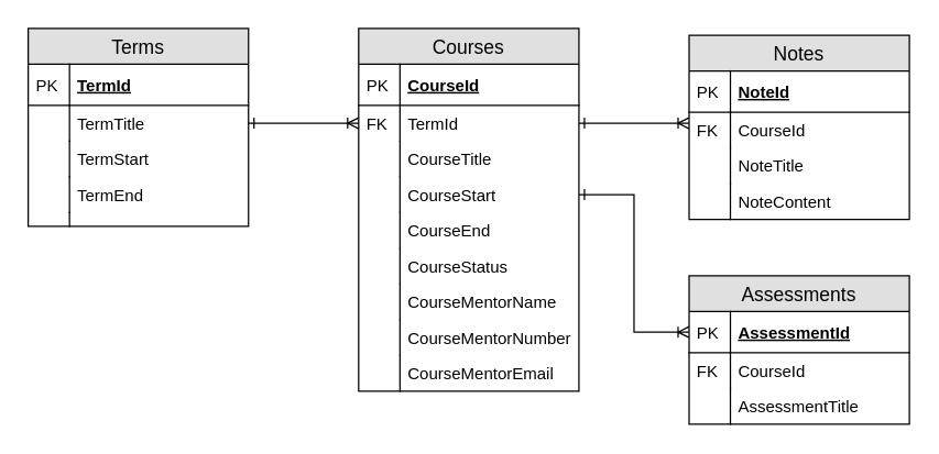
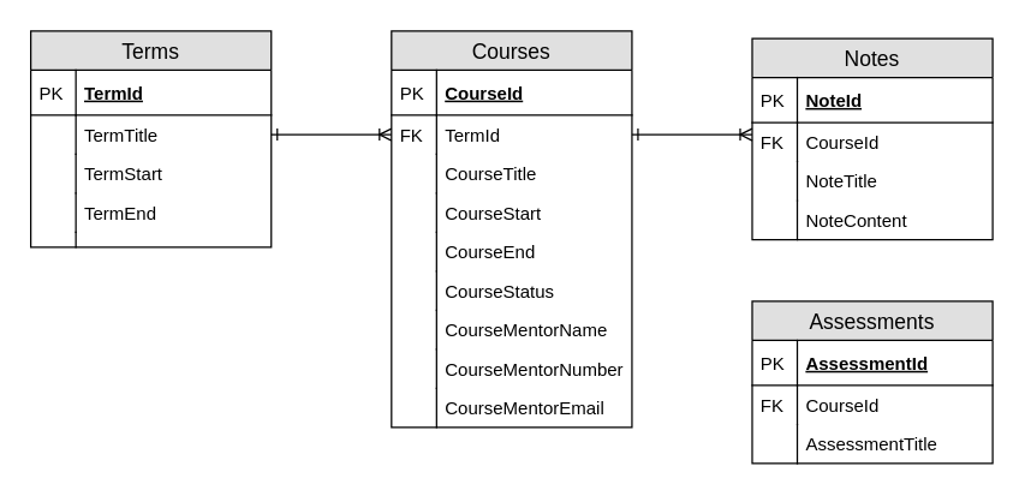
  <mxCell id="0" />
  <mxCell id="1" parent="0" />
  <mxCell id="2" value="Terms" style="swimlane;fontStyle=0;childLayout=stackLayout;horizontal=1;startSize=26;fillColor=#e0e0e0;horizontalStack=0;resizeParent=1;resizeParentMax=0;resizeLast=0;collapsible=1;marginBottom=0;swimlaneFillColor=#ffffff;align=center;fontSize=14;" vertex="1" parent="1"><mxGeometry x="20" y="20" width="160" height="144" as="geometry" /></mxCell>
  <mxCell id="3" value="TermId" style="shape=partialRectangle;top=0;left=0;right=0;bottom=1;align=left;verticalAlign=middle;fillColor=none;spacingLeft=34;spacingRight=4;overflow=hidden;rotatable=0;points=[[0,0.5],[1,0.5]];portConstraint=eastwest;dropTarget=0;fontStyle=5;fontSize=12;" vertex="1" parent="2"><mxGeometry y="26" width="160" height="30" as="geometry" /></mxCell>
  <mxCell id="4" value="PK" style="shape=partialRectangle;top=0;left=0;bottom=0;fillColor=none;align=left;verticalAlign=middle;spacingLeft=4;spacingRight=4;overflow=hidden;rotatable=0;points=[];portConstraint=eastwest;part=1;fontSize=12;" vertex="1" connectable="0" parent="3"><mxGeometry width="30" height="30" as="geometry" /></mxCell>
  <mxCell id="5" value="TermTitle" style="shape=partialRectangle;top=0;left=0;right=0;bottom=0;align=left;verticalAlign=top;fillColor=none;spacingLeft=34;spacingRight=4;overflow=hidden;rotatable=0;points=[[0,0.5],[1,0.5]];portConstraint=eastwest;dropTarget=0;fontSize=12;" vertex="1" parent="2"><mxGeometry y="56" width="160" height="26" as="geometry" /></mxCell>
  <mxCell id="6" value="" style="shape=partialRectangle;top=0;left=0;bottom=0;fillColor=none;align=left;verticalAlign=top;spacingLeft=4;spacingRight=4;overflow=hidden;rotatable=0;points=[];portConstraint=eastwest;part=1;fontSize=12;" vertex="1" connectable="0" parent="5"><mxGeometry width="30" height="26" as="geometry" /></mxCell>
  <mxCell id="7" value="TermStart" style="shape=partialRectangle;top=0;left=0;right=0;bottom=0;align=left;verticalAlign=top;fillColor=none;spacingLeft=34;spacingRight=4;overflow=hidden;rotatable=0;points=[[0,0.5],[1,0.5]];portConstraint=eastwest;dropTarget=0;fontSize=12;" vertex="1" parent="2"><mxGeometry y="82" width="160" height="26" as="geometry" /></mxCell>
  <mxCell id="8" value="" style="shape=partialRectangle;top=0;left=0;bottom=0;fillColor=none;align=left;verticalAlign=top;spacingLeft=4;spacingRight=4;overflow=hidden;rotatable=0;points=[];portConstraint=eastwest;part=1;fontSize=12;" vertex="1" connectable="0" parent="7"><mxGeometry width="30" height="26" as="geometry" /></mxCell>
  <mxCell id="9" value="TermEnd" style="shape=partialRectangle;top=0;left=0;right=0;bottom=0;align=left;verticalAlign=top;fillColor=none;spacingLeft=34;spacingRight=4;overflow=hidden;rotatable=0;points=[[0,0.5],[1,0.5]];portConstraint=eastwest;dropTarget=0;fontSize=12;" vertex="1" parent="2"><mxGeometry y="108" width="160" height="26" as="geometry" /></mxCell>
  <mxCell id="10" value="" style="shape=partialRectangle;top=0;left=0;bottom=0;fillColor=none;align=left;verticalAlign=top;spacingLeft=4;spacingRight=4;overflow=hidden;rotatable=0;points=[];portConstraint=eastwest;part=1;fontSize=12;" vertex="1" connectable="0" parent="9"><mxGeometry width="30" height="26" as="geometry" /></mxCell>
  <mxCell id="11" value="" style="shape=partialRectangle;top=0;left=0;right=0;bottom=0;align=left;verticalAlign=top;fillColor=none;spacingLeft=34;spacingRight=4;overflow=hidden;rotatable=0;points=[[0,0.5],[1,0.5]];portConstraint=eastwest;dropTarget=0;fontSize=12;" vertex="1" parent="2"><mxGeometry y="134" width="160" height="10" as="geometry" /></mxCell>
  <mxCell id="12" value="" style="shape=partialRectangle;top=0;left=0;bottom=0;fillColor=none;align=left;verticalAlign=top;spacingLeft=4;spacingRight=4;overflow=hidden;rotatable=0;points=[];portConstraint=eastwest;part=1;fontSize=12;" vertex="1" connectable="0" parent="11"><mxGeometry width="30" height="10" as="geometry" /></mxCell>
  <mxCell id="13" value="Courses" style="swimlane;fontStyle=0;childLayout=stackLayout;horizontal=1;startSize=26;fillColor=#e0e0e0;horizontalStack=0;resizeParent=1;resizeParentMax=0;resizeLast=0;collapsible=1;marginBottom=0;swimlaneFillColor=#ffffff;align=center;fontSize=14;" vertex="1" parent="1"><mxGeometry x="260" y="20" width="160" height="264" as="geometry" /></mxCell>
  <mxCell id="14" value="CourseId" style="shape=partialRectangle;top=0;left=0;right=0;bottom=1;align=left;verticalAlign=middle;fillColor=none;spacingLeft=34;spacingRight=4;overflow=hidden;rotatable=0;points=[[0,0.5],[1,0.5]];portConstraint=eastwest;dropTarget=0;fontStyle=5;fontSize=12;" vertex="1" parent="13"><mxGeometry y="26" width="160" height="30" as="geometry" /></mxCell>
  <mxCell id="15" value="PK" style="shape=partialRectangle;top=0;left=0;bottom=0;fillColor=none;align=left;verticalAlign=middle;spacingLeft=4;spacingRight=4;overflow=hidden;rotatable=0;points=[];portConstraint=eastwest;part=1;fontSize=12;" vertex="1" connectable="0" parent="14"><mxGeometry width="30" height="30" as="geometry" /></mxCell>
  <mxCell id="16" value="TermId" style="shape=partialRectangle;top=0;left=0;right=0;bottom=0;align=left;verticalAlign=top;fillColor=none;spacingLeft=34;spacingRight=4;overflow=hidden;rotatable=0;points=[[0,0.5],[1,0.5]];portConstraint=eastwest;dropTarget=0;fontSize=12;" vertex="1" parent="13"><mxGeometry y="56" width="160" height="26" as="geometry" /></mxCell>
  <mxCell id="17" value="FK" style="shape=partialRectangle;top=0;left=0;bottom=0;fillColor=none;align=left;verticalAlign=top;spacingLeft=4;spacingRight=4;overflow=hidden;rotatable=0;points=[];portConstraint=eastwest;part=1;fontSize=12;" vertex="1" connectable="0" parent="16"><mxGeometry width="30" height="26" as="geometry" /></mxCell>
  <mxCell id="18" value="CourseTitle" style="shape=partialRectangle;top=0;left=0;right=0;bottom=0;align=left;verticalAlign=top;fillColor=none;spacingLeft=34;spacingRight=4;overflow=hidden;rotatable=0;points=[[0,0.5],[1,0.5]];portConstraint=eastwest;dropTarget=0;fontSize=12;" vertex="1" parent="13"><mxGeometry y="82" width="160" height="26" as="geometry" /></mxCell>
  <mxCell id="19" value="" style="shape=partialRectangle;top=0;left=0;bottom=0;fillColor=none;align=left;verticalAlign=top;spacingLeft=4;spacingRight=4;overflow=hidden;rotatable=0;points=[];portConstraint=eastwest;part=1;fontSize=12;" vertex="1" connectable="0" parent="18"><mxGeometry width="30" height="26" as="geometry" /></mxCell>
  <mxCell id="20" value="CourseStart&#10;" style="shape=partialRectangle;top=0;left=0;right=0;bottom=0;align=left;verticalAlign=top;fillColor=none;spacingLeft=34;spacingRight=4;overflow=hidden;rotatable=0;points=[[0,0.5],[1,0.5]];portConstraint=eastwest;dropTarget=0;fontSize=12;" vertex="1" parent="13"><mxGeometry y="108" width="160" height="26" as="geometry" /></mxCell>
  <mxCell id="21" value="" style="shape=partialRectangle;top=0;left=0;bottom=0;fillColor=none;align=left;verticalAlign=top;spacingLeft=4;spacingRight=4;overflow=hidden;rotatable=0;points=[];portConstraint=eastwest;part=1;fontSize=12;" vertex="1" connectable="0" parent="20"><mxGeometry width="30" height="26" as="geometry" /></mxCell>
  <mxCell id="22" value="CourseEnd" style="shape=partialRectangle;top=0;left=0;right=0;bottom=0;align=left;verticalAlign=top;fillColor=none;spacingLeft=34;spacingRight=4;overflow=hidden;rotatable=0;points=[[0,0.5],[1,0.5]];portConstraint=eastwest;dropTarget=0;fontSize=12;" vertex="1" parent="13"><mxGeometry y="134" width="160" height="26" as="geometry" /></mxCell>
  <mxCell id="23" value="" style="shape=partialRectangle;top=0;left=0;bottom=0;fillColor=none;align=left;verticalAlign=top;spacingLeft=4;spacingRight=4;overflow=hidden;rotatable=0;points=[];portConstraint=eastwest;part=1;fontSize=12;" vertex="1" connectable="0" parent="22"><mxGeometry width="30" height="26" as="geometry" /></mxCell>
  <mxCell id="24" value="CourseStatus" style="shape=partialRectangle;top=0;left=0;right=0;bottom=0;align=left;verticalAlign=top;fillColor=none;spacingLeft=34;spacingRight=4;overflow=hidden;rotatable=0;points=[[0,0.5],[1,0.5]];portConstraint=eastwest;dropTarget=0;fontSize=12;" vertex="1" parent="13"><mxGeometry y="160" width="160" height="26" as="geometry" /></mxCell>
  <mxCell id="25" value="" style="shape=partialRectangle;top=0;left=0;bottom=0;fillColor=none;align=left;verticalAlign=top;spacingLeft=4;spacingRight=4;overflow=hidden;rotatable=0;points=[];portConstraint=eastwest;part=1;fontSize=12;" vertex="1" connectable="0" parent="24"><mxGeometry width="30" height="26" as="geometry" /></mxCell>
  <mxCell id="26" value="CourseMentorName" style="shape=partialRectangle;top=0;left=0;right=0;bottom=0;align=left;verticalAlign=top;fillColor=none;spacingLeft=34;spacingRight=4;overflow=hidden;rotatable=0;points=[[0,0.5],[1,0.5]];portConstraint=eastwest;dropTarget=0;fontSize=12;" vertex="1" parent="13"><mxGeometry y="186" width="160" height="26" as="geometry" /></mxCell>
  <mxCell id="27" value="" style="shape=partialRectangle;top=0;left=0;bottom=0;fillColor=none;align=left;verticalAlign=top;spacingLeft=4;spacingRight=4;overflow=hidden;rotatable=0;points=[];portConstraint=eastwest;part=1;fontSize=12;" vertex="1" connectable="0" parent="26"><mxGeometry width="30" height="26" as="geometry" /></mxCell>
  <mxCell id="28" value="CourseMentorNumber" style="shape=partialRectangle;top=0;left=0;right=0;bottom=0;align=left;verticalAlign=top;fillColor=none;spacingLeft=34;spacingRight=4;overflow=hidden;rotatable=0;points=[[0,0.5],[1,0.5]];portConstraint=eastwest;dropTarget=0;fontSize=12;" vertex="1" parent="13"><mxGeometry y="212" width="160" height="26" as="geometry" /></mxCell>
  <mxCell id="29" value="" style="shape=partialRectangle;top=0;left=0;bottom=0;fillColor=none;align=left;verticalAlign=top;spacingLeft=4;spacingRight=4;overflow=hidden;rotatable=0;points=[];portConstraint=eastwest;part=1;fontSize=12;" vertex="1" connectable="0" parent="28"><mxGeometry width="30" height="26" as="geometry" /></mxCell>
  <mxCell id="30" value="CourseMentorEmail" style="shape=partialRectangle;top=0;left=0;right=0;bottom=0;align=left;verticalAlign=top;fillColor=none;spacingLeft=34;spacingRight=4;overflow=hidden;rotatable=0;points=[[0,0.5],[1,0.5]];portConstraint=eastwest;dropTarget=0;fontSize=12;" vertex="1" parent="13"><mxGeometry y="238" width="160" height="26" as="geometry" /></mxCell>
  <mxCell id="31" value="" style="shape=partialRectangle;top=0;left=0;bottom=0;fillColor=none;align=left;verticalAlign=top;spacingLeft=4;spacingRight=4;overflow=hidden;rotatable=0;points=[];portConstraint=eastwest;part=1;fontSize=12;" vertex="1" connectable="0" parent="30"><mxGeometry width="30" height="26" as="geometry" /></mxCell>
  <mxCell id="32" value="Notes" style="swimlane;fontStyle=0;childLayout=stackLayout;horizontal=1;startSize=26;fillColor=#e0e0e0;horizontalStack=0;resizeParent=1;resizeParentMax=0;resizeLast=0;collapsible=1;marginBottom=0;swimlaneFillColor=#ffffff;align=center;fontSize=14;" vertex="1" parent="1"><mxGeometry x="500" y="25" width="160" height="134" as="geometry" /></mxCell>
  <mxCell id="33" value="NoteId" style="shape=partialRectangle;top=0;left=0;right=0;bottom=1;align=left;verticalAlign=middle;fillColor=none;spacingLeft=34;spacingRight=4;overflow=hidden;rotatable=0;points=[[0,0.5],[1,0.5]];portConstraint=eastwest;dropTarget=0;fontStyle=5;fontSize=12;" vertex="1" parent="32"><mxGeometry y="26" width="160" height="30" as="geometry" /></mxCell>
  <mxCell id="34" value="PK" style="shape=partialRectangle;top=0;left=0;bottom=0;fillColor=none;align=left;verticalAlign=middle;spacingLeft=4;spacingRight=4;overflow=hidden;rotatable=0;points=[];portConstraint=eastwest;part=1;fontSize=12;" vertex="1" connectable="0" parent="33"><mxGeometry width="30" height="30" as="geometry" /></mxCell>
  <mxCell id="35" value="CourseId" style="shape=partialRectangle;top=0;left=0;right=0;bottom=0;align=left;verticalAlign=top;fillColor=none;spacingLeft=34;spacingRight=4;overflow=hidden;rotatable=0;points=[[0,0.5],[1,0.5]];portConstraint=eastwest;dropTarget=0;fontSize=12;" vertex="1" parent="32"><mxGeometry y="56" width="160" height="26" as="geometry" /></mxCell>
  <mxCell id="36" value="FK" style="shape=partialRectangle;top=0;left=0;bottom=0;fillColor=none;align=left;verticalAlign=top;spacingLeft=4;spacingRight=4;overflow=hidden;rotatable=0;points=[];portConstraint=eastwest;part=1;fontSize=12;" vertex="1" connectable="0" parent="35"><mxGeometry width="30" height="26" as="geometry" /></mxCell>
  <mxCell id="37" value="NoteTitle" style="shape=partialRectangle;top=0;left=0;right=0;bottom=0;align=left;verticalAlign=top;fillColor=none;spacingLeft=34;spacingRight=4;overflow=hidden;rotatable=0;points=[[0,0.5],[1,0.5]];portConstraint=eastwest;dropTarget=0;fontSize=12;" vertex="1" parent="32"><mxGeometry y="82" width="160" height="26" as="geometry" /></mxCell>
  <mxCell id="38" value="" style="shape=partialRectangle;top=0;left=0;bottom=0;fillColor=none;align=left;verticalAlign=top;spacingLeft=4;spacingRight=4;overflow=hidden;rotatable=0;points=[];portConstraint=eastwest;part=1;fontSize=12;" vertex="1" connectable="0" parent="37"><mxGeometry width="30" height="26" as="geometry" /></mxCell>
  <mxCell id="39" value="NoteContent" style="shape=partialRectangle;top=0;left=0;right=0;bottom=0;align=left;verticalAlign=top;fillColor=none;spacingLeft=34;spacingRight=4;overflow=hidden;rotatable=0;points=[[0,0.5],[1,0.5]];portConstraint=eastwest;dropTarget=0;fontSize=12;" vertex="1" parent="32"><mxGeometry y="108" width="160" height="26" as="geometry" /></mxCell>
  <mxCell id="40" value="" style="shape=partialRectangle;top=0;left=0;bottom=0;fillColor=none;align=left;verticalAlign=top;spacingLeft=4;spacingRight=4;overflow=hidden;rotatable=0;points=[];portConstraint=eastwest;part=1;fontSize=12;" vertex="1" connectable="0" parent="39"><mxGeometry width="30" height="26" as="geometry" /></mxCell>
  <mxCell id="41" value="Assessments" style="swimlane;fontStyle=0;childLayout=stackLayout;horizontal=1;startSize=26;fillColor=#e0e0e0;horizontalStack=0;resizeParent=1;resizeParentMax=0;resizeLast=0;collapsible=1;marginBottom=0;swimlaneFillColor=#ffffff;align=center;fontSize=14;" vertex="1" parent="1"><mxGeometry x="500" y="200" width="160" height="108" as="geometry" /></mxCell>
  <mxCell id="42" value="AssessmentId" style="shape=partialRectangle;top=0;left=0;right=0;bottom=1;align=left;verticalAlign=middle;fillColor=none;spacingLeft=34;spacingRight=4;overflow=hidden;rotatable=0;points=[[0,0.5],[1,0.5]];portConstraint=eastwest;dropTarget=0;fontStyle=5;fontSize=12;" vertex="1" parent="41"><mxGeometry y="26" width="160" height="30" as="geometry" /></mxCell>
  <mxCell id="43" value="PK" style="shape=partialRectangle;top=0;left=0;bottom=0;fillColor=none;align=left;verticalAlign=middle;spacingLeft=4;spacingRight=4;overflow=hidden;rotatable=0;points=[];portConstraint=eastwest;part=1;fontSize=12;" vertex="1" connectable="0" parent="42"><mxGeometry width="30" height="30" as="geometry" /></mxCell>
  <mxCell id="44" value="CourseId" style="shape=partialRectangle;top=0;left=0;right=0;bottom=0;align=left;verticalAlign=top;fillColor=none;spacingLeft=34;spacingRight=4;overflow=hidden;rotatable=0;points=[[0,0.5],[1,0.5]];portConstraint=eastwest;dropTarget=0;fontSize=12;" vertex="1" parent="41"><mxGeometry y="56" width="160" height="26" as="geometry" /></mxCell>
  <mxCell id="45" value="FK" style="shape=partialRectangle;top=0;left=0;bottom=0;fillColor=none;align=left;verticalAlign=top;spacingLeft=4;spacingRight=4;overflow=hidden;rotatable=0;points=[];portConstraint=eastwest;part=1;fontSize=12;" vertex="1" connectable="0" parent="44"><mxGeometry width="30" height="26" as="geometry" /></mxCell>
  <mxCell id="46" value="AssessmentTitle" style="shape=partialRectangle;top=0;left=0;right=0;bottom=0;align=left;verticalAlign=top;fillColor=none;spacingLeft=34;spacingRight=4;overflow=hidden;rotatable=0;points=[[0,0.5],[1,0.5]];portConstraint=eastwest;dropTarget=0;fontSize=12;" vertex="1" parent="41"><mxGeometry y="82" width="160" height="26" as="geometry" /></mxCell>
  <mxCell id="47" value="" style="shape=partialRectangle;top=0;left=0;bottom=0;fillColor=none;align=left;verticalAlign=top;spacingLeft=4;spacingRight=4;overflow=hidden;rotatable=0;points=[];portConstraint=eastwest;part=1;fontSize=12;" vertex="1" connectable="0" parent="46"><mxGeometry width="30" height="26" as="geometry" /></mxCell>
  <mxCell id="48" style="edgeStyle=orthogonalEdgeStyle;rounded=0;orthogonalLoop=1;jettySize=auto;html=1;exitX=1;exitY=0.5;exitDx=0;exitDy=0;entryX=0;entryY=0.5;entryDx=0;entryDy=0;endArrow=ERoneToMany;endFill=0;startArrow=ERone;startFill=0;" edge="1" parent="1" source="5" target="16"><mxGeometry relative="1" as="geometry" /></mxCell>
  <mxCell id="49" style="edgeStyle=orthogonalEdgeStyle;rounded=0;orthogonalLoop=1;jettySize=auto;html=1;startArrow=ERone;startFill=0;endArrow=ERoneToMany;endFill=0;exitX=1;exitY=0.5;exitDx=0;exitDy=0;" edge="1" parent="1" source="16"><mxGeometry relative="1" as="geometry"><mxPoint x="440" y="50" as="sourcePoint" /><mxPoint x="500" y="89" as="targetPoint" /><Array as="points"><mxPoint x="500" y="89" /></Array></mxGeometry></mxCell>
- <mxCell id="50" style="edgeStyle=orthogonalEdgeStyle;rounded=0;orthogonalLoop=1;jettySize=auto;html=1;exitX=1;exitY=0.5;exitDx=0;exitDy=0;entryX=0;entryY=0.5;entryDx=0;entryDy=0;startArrow=ERone;startFill=0;endArrow=ERoneToMany;endFill=0;" edge="1" parent="1" source="20" target="42"><mxGeometry relative="1" as="geometry" /></mxCell>
